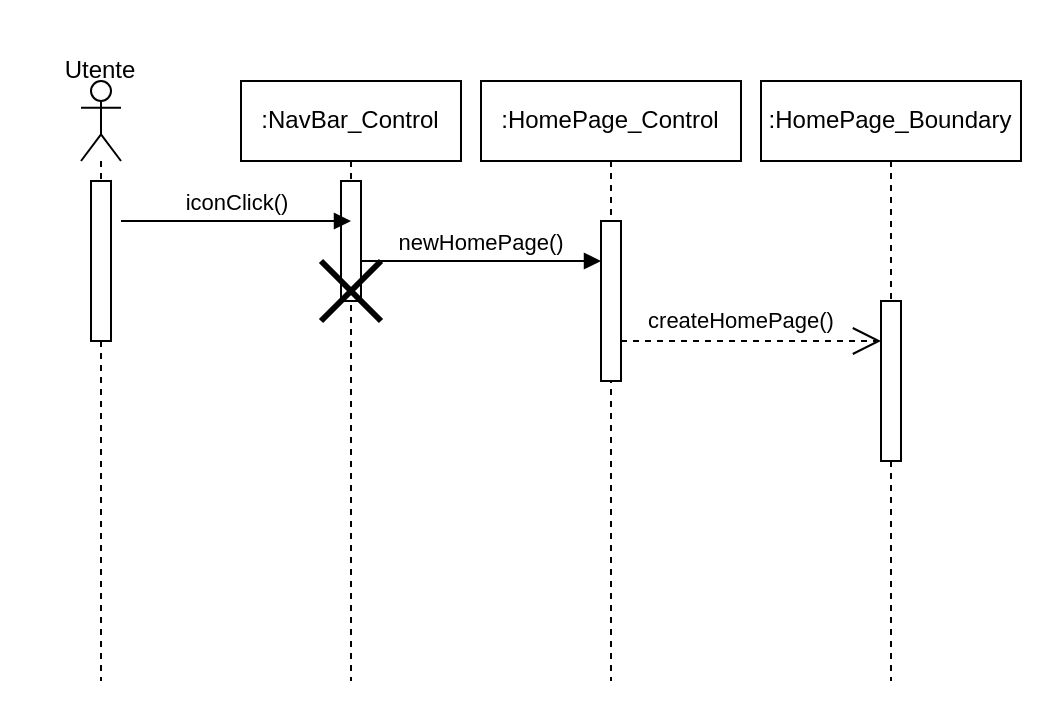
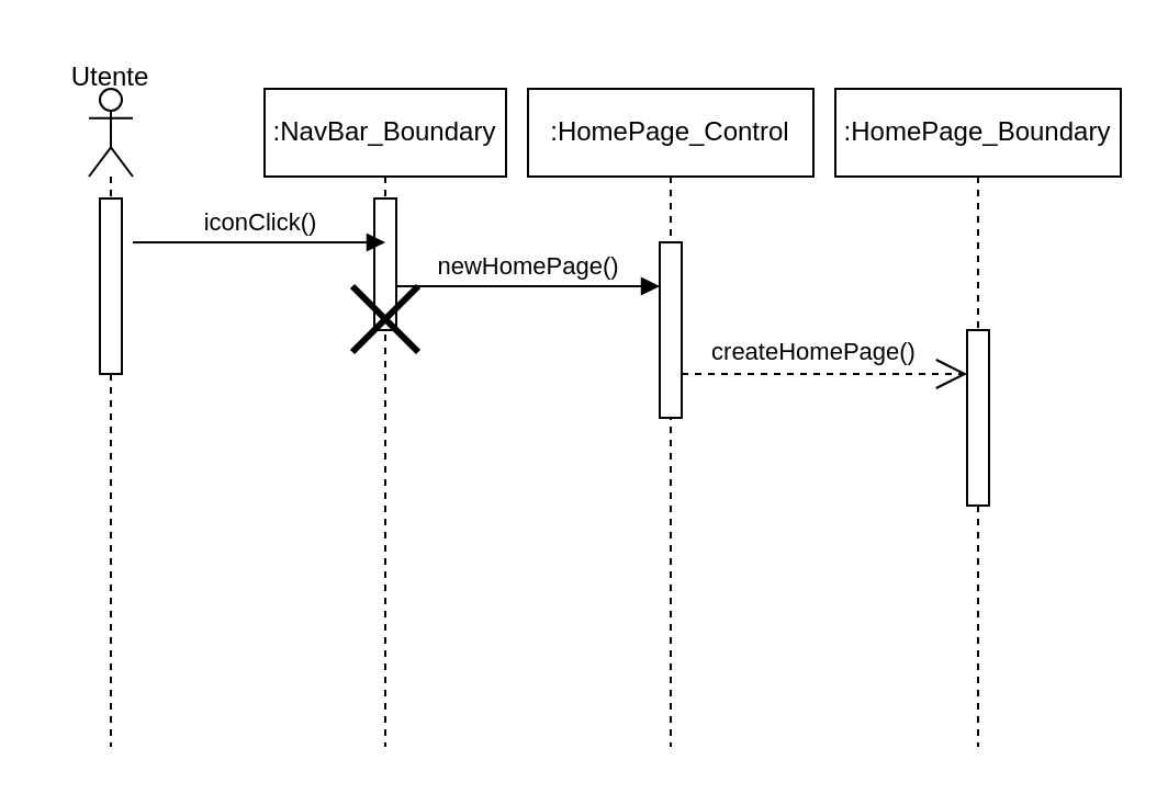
  <mxCell id="0" />
  <mxCell id="1" parent="0" />
  <mxCell id="2" value="" style="shape=umlLifeline;perimeter=lifelinePerimeter;whiteSpace=wrap;html=1;container=1;dropTarget=0;collapsible=0;recursiveResize=0;outlineConnect=0;portConstraint=eastwest;newEdgeStyle={&quot;curved&quot;:0,&quot;rounded&quot;:0};participant=umlActor;" vertex="1" parent="1"><mxGeometry x="40" y="40" width="20" height="300" as="geometry" /></mxCell>
  <mxCell id="3" value="" style="html=1;points=[[0,0,0,0,5],[0,1,0,0,-5],[1,0,0,0,5],[1,1,0,0,-5]];perimeter=orthogonalPerimeter;outlineConnect=0;targetShapes=umlLifeline;portConstraint=eastwest;newEdgeStyle={&quot;curved&quot;:0,&quot;rounded&quot;:0};" vertex="1" parent="2"><mxGeometry x="5" y="50" width="10" height="80" as="geometry" /></mxCell>
  <mxCell id="4" value="Utente" style="text;html=1;align=center;verticalAlign=middle;whiteSpace=wrap;rounded=0;" vertex="1" parent="1"><mxGeometry x="20" y="20" width="60" height="30" as="geometry" /></mxCell>
- <mxCell id="5" value=":NavBar_Control" style="shape=umlLifeline;perimeter=lifelinePerimeter;whiteSpace=wrap;html=1;container=1;dropTarget=0;collapsible=0;recursiveResize=0;outlineConnect=0;portConstraint=eastwest;newEdgeStyle={&quot;curved&quot;:0,&quot;rounded&quot;:0};" vertex="1" parent="1"><mxGeometry x="120" y="40" width="110" height="300" as="geometry" /></mxCell>
+ <mxCell id="5" value=":NavBar_Boundary" style="shape=umlLifeline;perimeter=lifelinePerimeter;whiteSpace=wrap;html=1;container=1;dropTarget=0;collapsible=0;recursiveResize=0;outlineConnect=0;portConstraint=eastwest;newEdgeStyle={&quot;curved&quot;:0,&quot;rounded&quot;:0};" vertex="1" parent="1"><mxGeometry x="120" y="40" width="110" height="300" as="geometry" /></mxCell>
  <mxCell id="6" value="" style="html=1;points=[[0,0,0,0,5],[0,1,0,0,-5],[1,0,0,0,5],[1,1,0,0,-5]];perimeter=orthogonalPerimeter;outlineConnect=0;targetShapes=umlLifeline;portConstraint=eastwest;newEdgeStyle={&quot;curved&quot;:0,&quot;rounded&quot;:0};" vertex="1" parent="5"><mxGeometry x="50" y="50" width="10" height="60" as="geometry" /></mxCell>
  <mxCell id="7" value="" style="shape=umlDestroy;whiteSpace=wrap;html=1;strokeWidth=3;targetShapes=umlLifeline;" vertex="1" parent="5"><mxGeometry x="40" y="90" width="30" height="30" as="geometry" /></mxCell>
  <mxCell id="8" value=":HomePage_Control" style="shape=umlLifeline;perimeter=lifelinePerimeter;whiteSpace=wrap;html=1;container=1;dropTarget=0;collapsible=0;recursiveResize=0;outlineConnect=0;portConstraint=eastwest;newEdgeStyle={&quot;curved&quot;:0,&quot;rounded&quot;:0};" vertex="1" parent="1"><mxGeometry x="240" y="40" width="130" height="300" as="geometry" /></mxCell>
  <mxCell id="9" value="" style="html=1;points=[[0,0,0,0,5],[0,1,0,0,-5],[1,0,0,0,5],[1,1,0,0,-5]];perimeter=orthogonalPerimeter;outlineConnect=0;targetShapes=umlLifeline;portConstraint=eastwest;newEdgeStyle={&quot;curved&quot;:0,&quot;rounded&quot;:0};" vertex="1" parent="8"><mxGeometry x="60" y="70" width="10" height="80" as="geometry" /></mxCell>
  <mxCell id="10" value="iconClick()" style="html=1;verticalAlign=bottom;endArrow=block;curved=0;rounded=0;" edge="1" parent="1"><mxGeometry x="0.009" width="80" relative="1" as="geometry"><mxPoint x="60" y="110" as="sourcePoint" /><mxPoint x="175" y="110" as="targetPoint" /><mxPoint as="offset" /></mxGeometry></mxCell>
  <mxCell id="11" value="newHomePage()" style="html=1;verticalAlign=bottom;endArrow=block;curved=0;rounded=0;" edge="1" parent="1" source="6" target="9"><mxGeometry width="80" relative="1" as="geometry"><mxPoint x="200" y="130" as="sourcePoint" /><mxPoint x="280" y="130" as="targetPoint" /><Array as="points"><mxPoint x="290" y="130" /></Array></mxGeometry></mxCell>
  <mxCell id="12" value=":HomePage_Boundary" style="shape=umlLifeline;perimeter=lifelinePerimeter;whiteSpace=wrap;html=1;container=1;dropTarget=0;collapsible=0;recursiveResize=0;outlineConnect=0;portConstraint=eastwest;newEdgeStyle={&quot;curved&quot;:0,&quot;rounded&quot;:0};" vertex="1" parent="1"><mxGeometry x="380" y="40" width="130" height="300" as="geometry" /></mxCell>
  <mxCell id="13" value="" style="html=1;points=[[0,0,0,0,5],[0,1,0,0,-5],[1,0,0,0,5],[1,1,0,0,-5]];perimeter=orthogonalPerimeter;outlineConnect=0;targetShapes=umlLifeline;portConstraint=eastwest;newEdgeStyle={&quot;curved&quot;:0,&quot;rounded&quot;:0};" vertex="1" parent="12"><mxGeometry x="60" y="110" width="10" height="80" as="geometry" /></mxCell>
  <mxCell id="14" value="createHomePage()" style="endArrow=open;endSize=12;dashed=1;html=1;rounded=0;" edge="1" parent="1" source="9" target="13"><mxGeometry x="-0.077" y="10" width="160" relative="1" as="geometry"><mxPoint x="320" y="140" as="sourcePoint" /><mxPoint x="480" y="140" as="targetPoint" /><Array as="points"><mxPoint x="420" y="170" /></Array><mxPoint as="offset" /></mxGeometry></mxCell>
